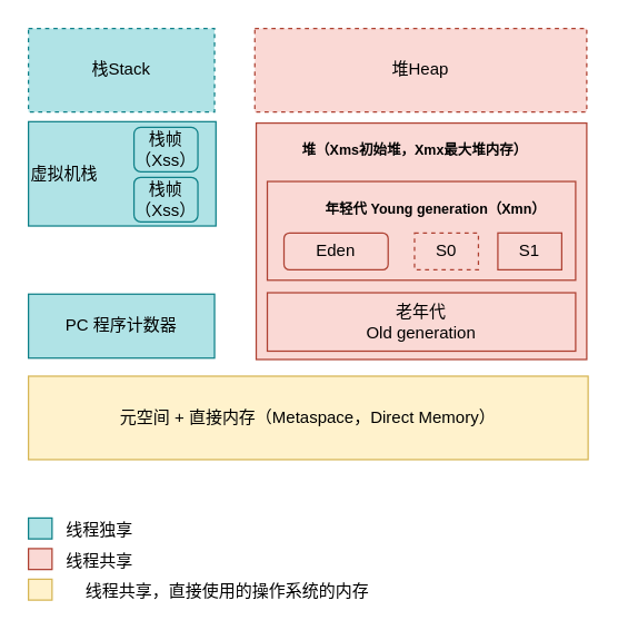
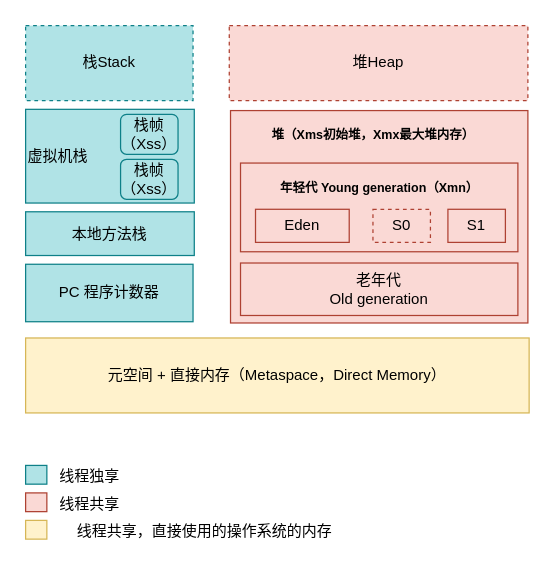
  <mxCell id="0" />
  <mxCell id="1" parent="0" />
  <mxCell id="2" value="&lt;div&gt;&lt;span&gt;虚拟机栈&lt;/span&gt;&lt;/div&gt;" style="rounded=0;whiteSpace=wrap;html=1;sketch=0;fillColor=#b0e3e6;strokeColor=#0e8088;align=left;" parent="1" vertex="1"><mxGeometry x="20" y="87" width="135" height="75" as="geometry" /></mxCell>
+ <mxCell id="3" value="本地方法栈" style="rounded=0;whiteSpace=wrap;html=1;sketch=0;fillColor=#b0e3e6;strokeColor=#0e8088;" parent="1" vertex="1"><mxGeometry x="20" y="169" width="135" height="35" as="geometry" /></mxCell>
  <mxCell id="4" value="栈帧（Xss）" style="rounded=1;whiteSpace=wrap;html=1;sketch=0;fillColor=#b0e3e6;strokeColor=#0e8088;" parent="1" vertex="1"><mxGeometry x="96" y="127" width="46" height="32" as="geometry" /></mxCell>
  <mxCell id="5" value="PC 程序计数器" style="rounded=0;whiteSpace=wrap;html=1;sketch=0;fillColor=#b0e3e6;strokeColor=#0e8088;" parent="1" vertex="1"><mxGeometry x="20" y="211" width="134" height="46" as="geometry" /></mxCell>
  <mxCell id="6" value="" style="rounded=0;whiteSpace=wrap;html=1;sketch=0;fillColor=#fad9d5;strokeColor=#ae4132;" parent="1" vertex="1"><mxGeometry x="184" y="88" width="238" height="170" as="geometry" /></mxCell>
  <mxCell id="7" value="元空间 + 直接内存（Metaspace，Direct Memory）" style="rounded=0;whiteSpace=wrap;html=1;sketch=0;fillColor=#fff2cc;strokeColor=#d6b656;" parent="1" vertex="1"><mxGeometry x="20" y="270" width="403" height="60" as="geometry" /></mxCell>
  <mxCell id="8" value="老年代&lt;br&gt;Old generation" style="rounded=0;whiteSpace=wrap;html=1;sketch=0;fillColor=#fad9d5;strokeColor=#ae4132;" parent="1" vertex="1"><mxGeometry x="192" y="210" width="222" height="42" as="geometry" /></mxCell>
  <mxCell id="9" value="" style="rounded=0;whiteSpace=wrap;html=1;sketch=0;fillColor=#fad9d5;strokeColor=#ae4132;" parent="1" vertex="1"><mxGeometry x="192" y="130" width="222" height="71" as="geometry" /></mxCell>
- <mxCell id="10" value="Eden" style="whiteSpace=wrap;html=1;sketch=0;fillColor=#fad9d5;strokeColor=#ae4132;rounded=1;" parent="1" vertex="1"><mxGeometry x="204" y="167" width="75" height="26.5" as="geometry" /></mxCell>
+ <mxCell id="10" value="Eden" style="rounded=0;whiteSpace=wrap;html=1;sketch=0;fillColor=#fad9d5;strokeColor=#ae4132;" parent="1" vertex="1"><mxGeometry x="204" y="167" width="75" height="26.5" as="geometry" /></mxCell>
  <mxCell id="11" value="S0" style="rounded=0;whiteSpace=wrap;html=1;sketch=0;fillColor=#fad9d5;strokeColor=#ae4132;dashed=1;" parent="1" vertex="1"><mxGeometry x="298" y="167" width="46" height="26.5" as="geometry" /></mxCell>
  <mxCell id="12" value="S1" style="rounded=0;whiteSpace=wrap;html=1;sketch=0;fillColor=#fad9d5;strokeColor=#ae4132;" parent="1" vertex="1"><mxGeometry x="358" y="167" width="46" height="26.5" as="geometry" /></mxCell>
  <mxCell id="13" value="&lt;font style=&quot;font-size: 10px&quot;&gt;堆（Xms初始堆，Xmx最大堆内存）&lt;/font&gt;" style="text;strokeColor=none;fillColor=none;html=1;fontSize=24;fontStyle=1;verticalAlign=middle;align=center;rounded=0;sketch=0;" parent="1" vertex="1"><mxGeometry x="265" y="94" width="66" height="18" as="geometry" /></mxCell>
- <mxCell id="14" value="&lt;font style=&quot;font-size: 10px&quot;&gt;年轻代 Young generation（Xmn）&lt;/font&gt;" style="text;strokeColor=none;fillColor=none;html=1;fontSize=24;fontStyle=1;verticalAlign=middle;align=center;rounded=0;sketch=0;" parent="1" vertex="1"><mxGeometry x="223.5" y="137" width="179" height="18" as="geometry" /></mxCell>
+ <mxCell id="14" value="&lt;font style=&quot;font-size: 10px&quot;&gt;年轻代 Young generation（Xmn）&lt;/font&gt;" style="text;strokeColor=none;fillColor=none;html=1;fontSize=24;fontStyle=1;verticalAlign=middle;align=center;rounded=0;sketch=0;" parent="1" vertex="1"><mxGeometry x="213.5" y="137" width="179" height="18" as="geometry" /></mxCell>
  <mxCell id="15" value="" style="rounded=0;whiteSpace=wrap;html=1;sketch=0;fillColor=#b0e3e6;strokeColor=#0e8088;" parent="1" vertex="1"><mxGeometry x="20" y="372" width="17" height="15" as="geometry" /></mxCell>
  <mxCell id="16" value="&lt;font style=&quot;font-size: 12px ; font-weight: normal&quot;&gt;线程独享&lt;/font&gt;" style="text;strokeColor=none;fillColor=none;html=1;fontSize=24;fontStyle=1;verticalAlign=middle;align=center;rounded=0;sketch=0;" parent="1" vertex="1"><mxGeometry x="46" y="370" width="50" height="14" as="geometry" /></mxCell>
  <mxCell id="17" value="" style="rounded=0;whiteSpace=wrap;html=1;sketch=0;fillColor=#fad9d5;strokeColor=#ae4132;" parent="1" vertex="1"><mxGeometry x="20" y="394" width="17" height="15" as="geometry" /></mxCell>
  <mxCell id="18" value="&lt;font style=&quot;font-size: 12px ; font-weight: normal&quot;&gt;线程共享&lt;/font&gt;" style="text;strokeColor=none;fillColor=none;html=1;fontSize=24;fontStyle=1;verticalAlign=middle;align=center;rounded=0;sketch=0;" parent="1" vertex="1"><mxGeometry x="46" y="392" width="50" height="14" as="geometry" /></mxCell>
  <mxCell id="19" value="" style="rounded=0;whiteSpace=wrap;html=1;sketch=0;fillColor=#fff2cc;strokeColor=#d6b656;" parent="1" vertex="1"><mxGeometry x="20" y="416" width="17" height="15" as="geometry" /></mxCell>
  <mxCell id="20" value="&lt;font style=&quot;font-size: 12px ; font-weight: normal&quot;&gt;线程共享，直接使用的操作系统的内存&lt;/font&gt;" style="text;strokeColor=none;fillColor=none;html=1;fontSize=24;fontStyle=1;verticalAlign=middle;align=center;rounded=0;sketch=0;" parent="1" vertex="1"><mxGeometry x="61" y="414" width="203" height="14" as="geometry" /></mxCell>
  <mxCell id="21" value="栈帧（Xss）" style="rounded=1;whiteSpace=wrap;html=1;sketch=0;fillColor=#b0e3e6;strokeColor=#0e8088;" parent="1" vertex="1"><mxGeometry x="96" y="91" width="46" height="32" as="geometry" /></mxCell>
  <mxCell id="22" value="栈Stack" style="rounded=0;whiteSpace=wrap;html=1;dashed=1;fillColor=#b0e3e6;strokeColor=#0e8088;" vertex="1" parent="1"><mxGeometry x="20" y="20" width="134" height="60" as="geometry" /></mxCell>
  <mxCell id="23" value="堆Heap" style="rounded=0;whiteSpace=wrap;html=1;dashed=1;fillColor=#fad9d5;strokeColor=#ae4132;" vertex="1" parent="1"><mxGeometry x="183" y="20" width="239" height="60" as="geometry" /></mxCell>
